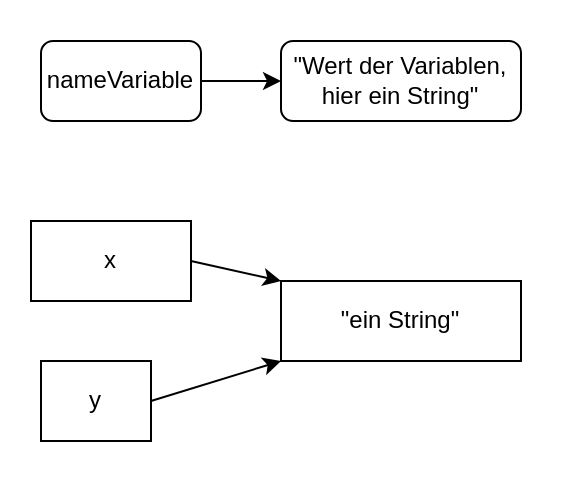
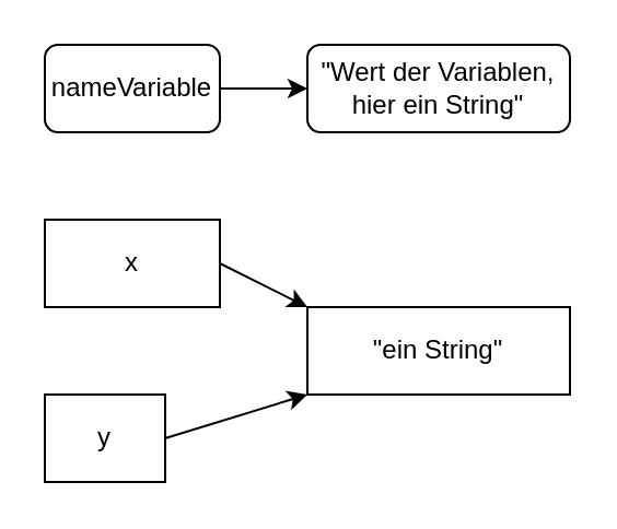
  <mxCell id="0" />
  <mxCell id="1" parent="0" />
  <mxCell id="2" value="nameVariable" style="whiteSpace=wrap;html=1;rounded=1;" vertex="1" parent="1"><mxGeometry x="20" y="20" width="80" height="40" as="geometry" /></mxCell>
  <mxCell id="3" value="" style="endArrow=classic;html=1;exitX=1;exitY=0.5;exitDx=0;exitDy=0;entryX=0;entryY=0.5;entryDx=0;entryDy=0;" edge="1" parent="1" source="2" target="4"><mxGeometry width="50" height="50" relative="1" as="geometry"><mxPoint x="380" y="340" as="sourcePoint" /><mxPoint x="170" y="40" as="targetPoint" /></mxGeometry></mxCell>
  <mxCell id="4" value="&quot;Wert der Variablen, hier ein String&quot;" style="rounded=1;whiteSpace=wrap;html=1;" vertex="1" parent="1"><mxGeometry x="140" y="20" width="120" height="40" as="geometry" /></mxCell>
- <mxCell id="5" value="x" style="rounded=0;whiteSpace=wrap;html=1;" vertex="1" parent="1"><mxGeometry x="15" y="110" width="80" height="40" as="geometry" /></mxCell>
+ <mxCell id="5" value="x" style="rounded=0;whiteSpace=wrap;html=1;" vertex="1" parent="1"><mxGeometry x="20" y="100" width="80" height="40" as="geometry" /></mxCell>
  <mxCell id="6" value="" style="endArrow=classic;html=1;exitX=1;exitY=0.5;exitDx=0;exitDy=0;" edge="1" parent="1" source="5"><mxGeometry width="50" height="50" relative="1" as="geometry"><mxPoint x="380" y="340" as="sourcePoint" /><mxPoint x="140" y="140" as="targetPoint" /></mxGeometry></mxCell>
  <mxCell id="7" value="&quot;ein String&quot;" style="rounded=0;whiteSpace=wrap;html=1;" vertex="1" parent="1"><mxGeometry x="140" y="140" width="120" height="40" as="geometry" /></mxCell>
  <mxCell id="8" value="y" style="rounded=0;whiteSpace=wrap;html=1;" vertex="1" parent="1"><mxGeometry x="20" y="180" width="55" height="40" as="geometry" /></mxCell>
  <mxCell id="9" value="" style="endArrow=classic;html=1;exitX=1;exitY=0.5;exitDx=0;exitDy=0;entryX=0;entryY=1;entryDx=0;entryDy=0;" edge="1" parent="1" source="8" target="7"><mxGeometry width="50" height="50" relative="1" as="geometry"><mxPoint x="380" y="340" as="sourcePoint" /><mxPoint x="430" y="290" as="targetPoint" /></mxGeometry></mxCell>
